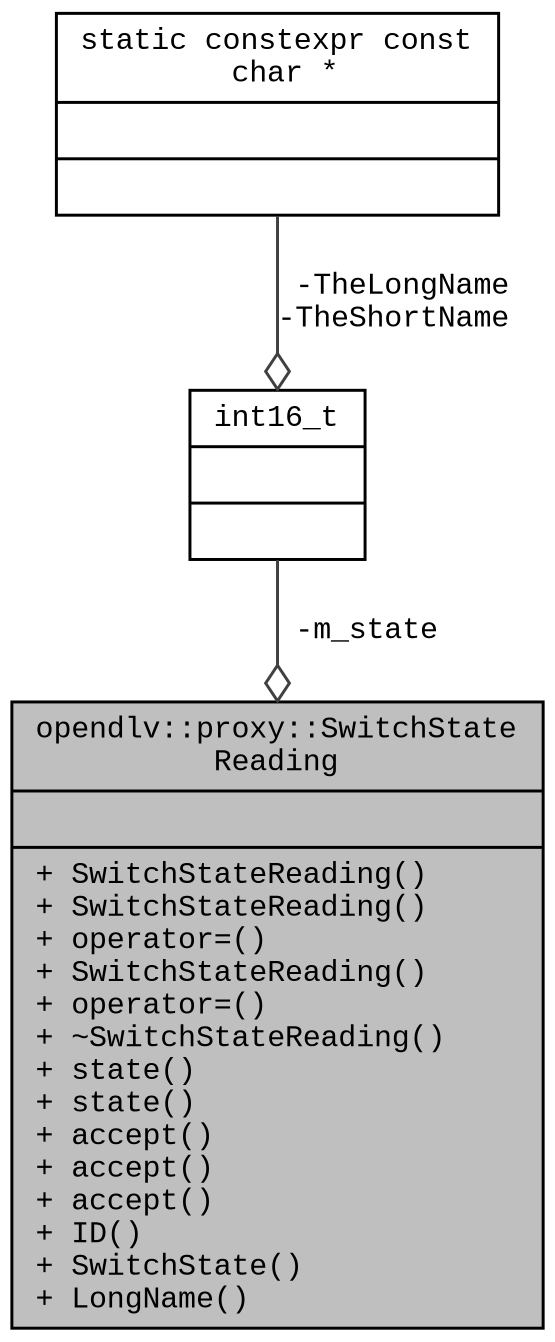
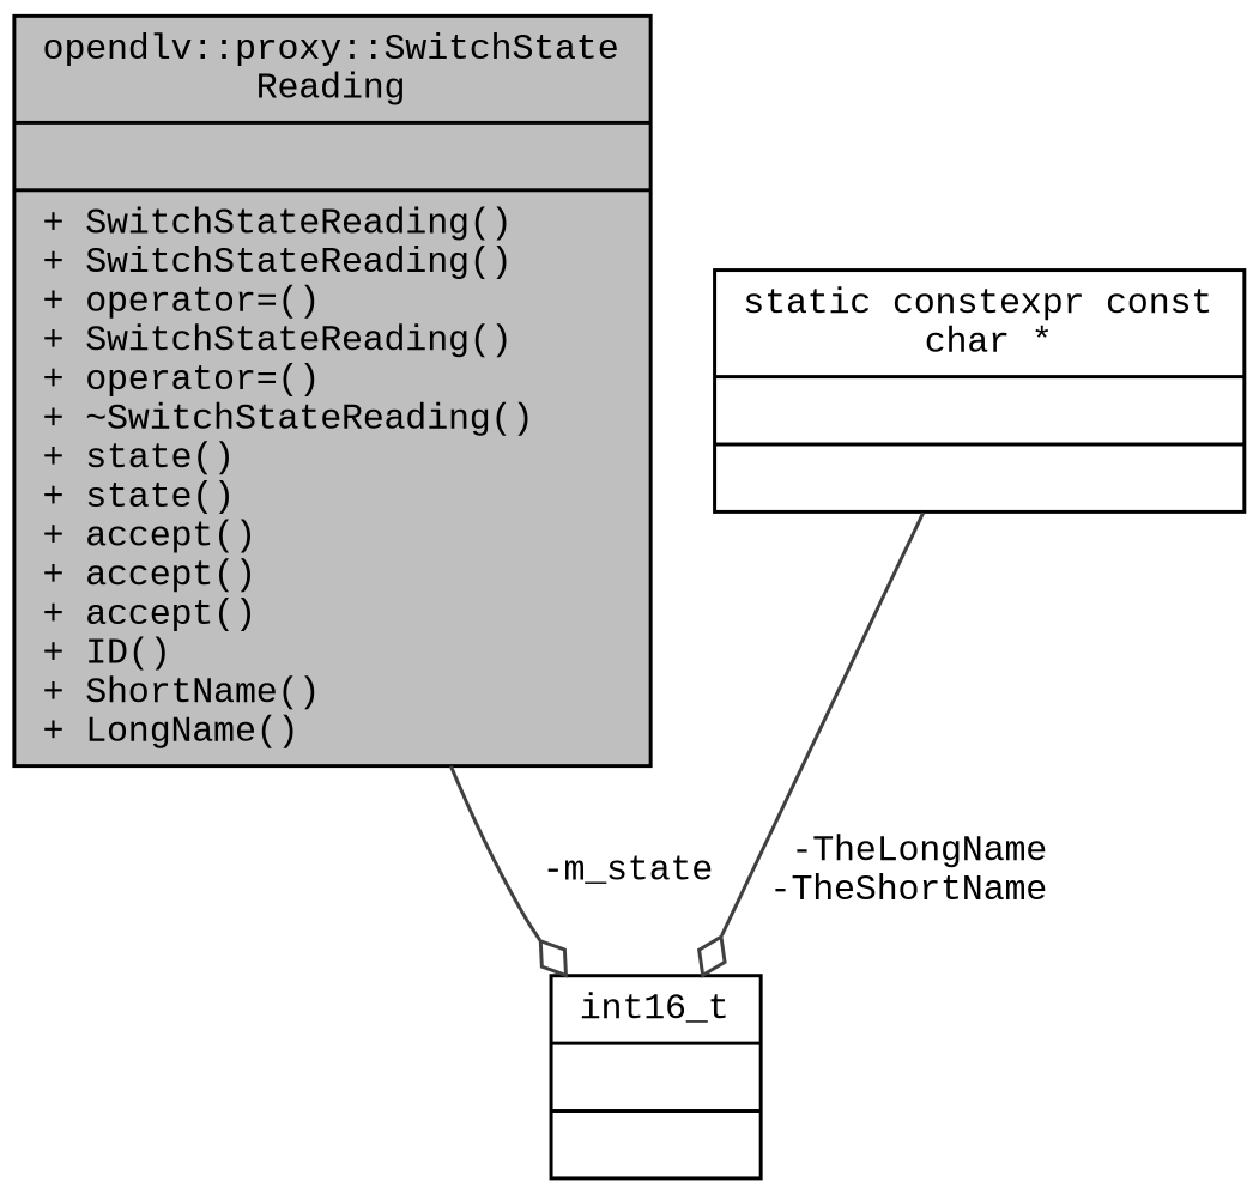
  digraph {
    fontname="Liberation Mono"
    node [color=black fillcolor=white fontname="Liberation Mono" fontsize=10 shape=record style=filled]
    edge [arrowhead=odiamond color=grey25 fontname="Liberation Mono" fontsize=10 labelfontname=Helvetica labelfontsize=10 style=solid]
-   n1 [fillcolor=grey75 fontcolor=black height=0.2 label="{opendlv::proxy::SwitchState\lReading\n||+ SwitchStateReading()\l+ SwitchStateReading()\l+ operator=()\l+ SwitchStateReading()\l+ operator=()\l+ ~SwitchStateReading()\l+ state()\l+ state()\l+ accept()\l+ accept()\l+ accept()\l+ ID()\l+ SwitchState()\l+ LongName()\l}" width=0.4]
+   n1 [fillcolor=grey75 fontcolor=black height=0.2 label="{opendlv::proxy::SwitchState\lReading\n||+ SwitchStateReading()\l+ SwitchStateReading()\l+ operator=()\l+ SwitchStateReading()\l+ operator=()\l+ ~SwitchStateReading()\l+ state()\l+ state()\l+ accept()\l+ accept()\l+ accept()\l+ ID()\l+ ShortName()\l+ LongName()\l}" width=0.4]
    n2 [height=0.2 label="{static constexpr const\l char *\n||}" width=0.4]
    n3 [height=0.2 label="{int16_t\n||}" width=0.4]
    n2 -> n3 [label=" -TheLongName\n-TheShortName"]
-   n3 -> n1 [label=" -m_state"]
+   n1 -> n3 [label=" -m_state"]
  }
